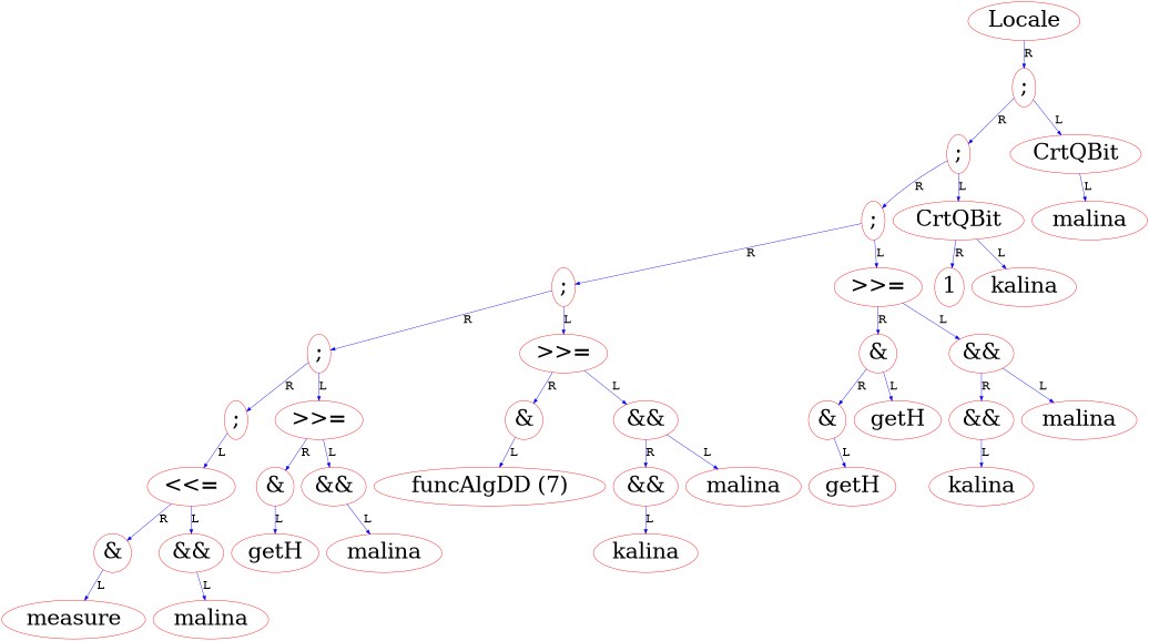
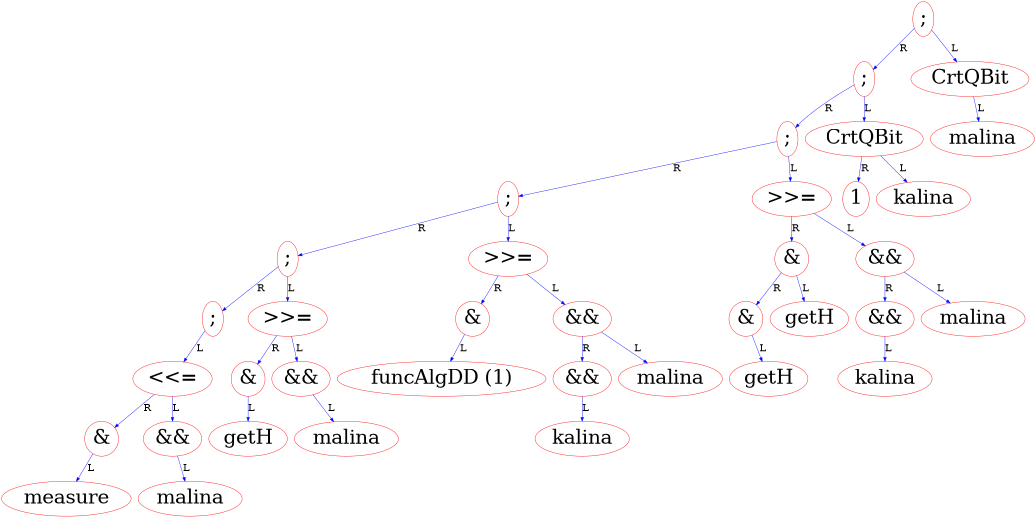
  digraph {
    rankdir=TR
    node [color=red fontsize=50 shape=ellipse]
    edge [color=blue fillcolor=blue fontsize=25]
-   n1 [label=Locale]
    n2 [label=";"]
    n3 [label=";"]
    n4 [label=CrtQBit]
    n5 [label=";"]
    n6 [label=CrtQBit]
    n7 [label=malina]
    n8 [label=";"]
    n9 [label=">>="]
    n10 [label=1]
    n11 [label=kalina]
    n12 [label=";"]
    n13 [label=">>="]
    n14 [label="&"]
    n15 [label="&&"]
    n16 [label=";"]
    n17 [label=">>="]
    n18 [label="&"]
    n19 [label="&&"]
    n20 [label="<<="]
    n21 [label="&"]
    n22 [label="&&"]
    n23 [label="&"]
    n24 [label="&&"]
    n25 [label=measure]
    n26 [label=malina]
    n27 [label=getH]
    n28 [label=malina]
-   n29 [label="funcAlgDD (7)"]
+   n29 [label="funcAlgDD (1)"]
    n30 [label="&&"]
    n31 [label=malina]
    n32 [label=kalina]
    n33 [label="&"]
    n34 [label=getH]
    n35 [label="&&"]
    n36 [label=malina]
    n37 [label=getH]
    n38 [label=kalina]
-   n1 -> n2 [label=R]
    n2 -> n3 [label=R]
    n2 -> n4 [label=L]
    n3 -> n5 [label=R]
    n3 -> n6 [label=L]
    n4 -> n7 [label=L]
    n5 -> n8 [label=R]
    n5 -> n9 [label=L]
    n6 -> n10 [label=R]
    n6 -> n11 [label=L]
    n8 -> n12 [label=R]
    n8 -> n13 [label=L]
    n9 -> n14 [label=R]
    n9 -> n15 [label=L]
    n12 -> n16 [label=R]
    n12 -> n17 [label=L]
    n13 -> n18 [label=R]
    n13 -> n19 [label=L]
    n14 -> n33 [label=R]
    n14 -> n34 [label=L]
    n15 -> n35 [label=R]
    n15 -> n36 [label=L]
    n16 -> n20 [label=L]
    n17 -> n21 [label=R]
    n17 -> n22 [label=L]
    n18 -> n29 [label=L]
    n19 -> n30 [label=R]
    n19 -> n31 [label=L]
    n20 -> n23 [label=R]
    n20 -> n24 [label=L]
    n21 -> n27 [label=L]
    n22 -> n28 [label=L]
    n23 -> n25 [label=L]
    n24 -> n26 [label=L]
    n30 -> n32 [label=L]
    n33 -> n37 [label=L]
    n35 -> n38 [label=L]
  }
